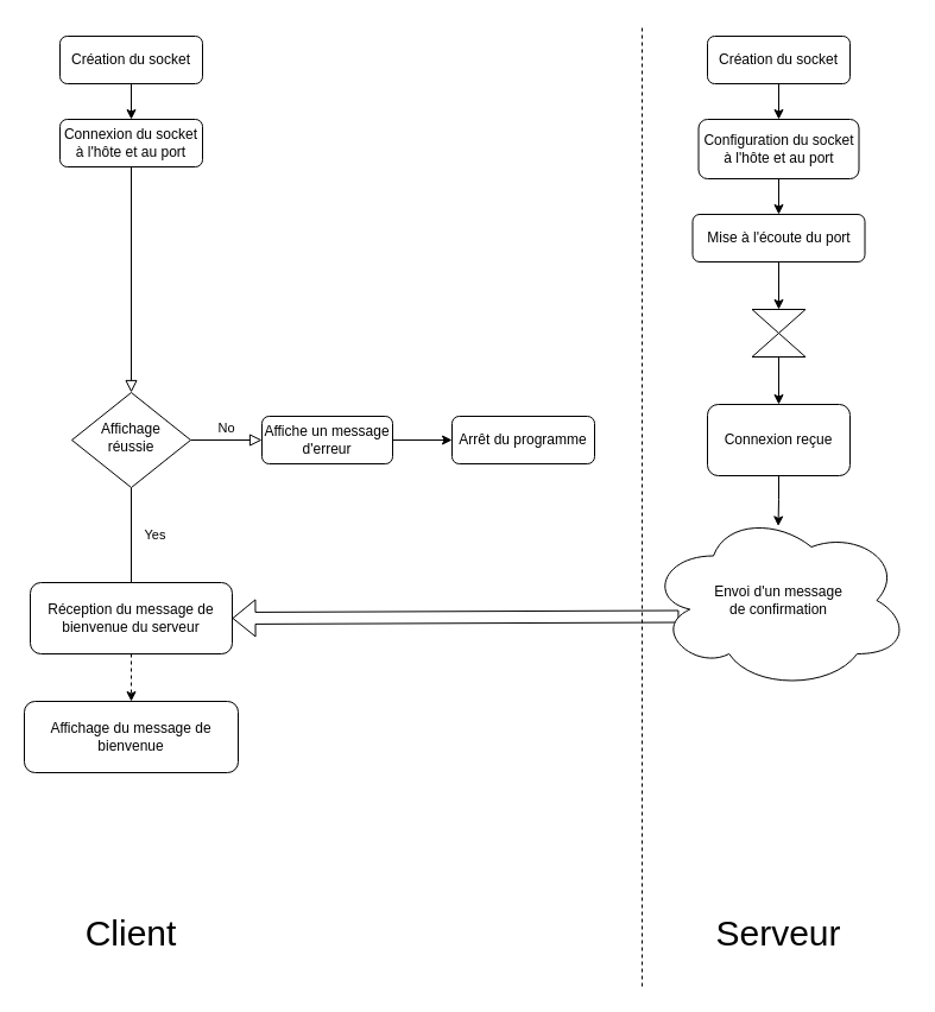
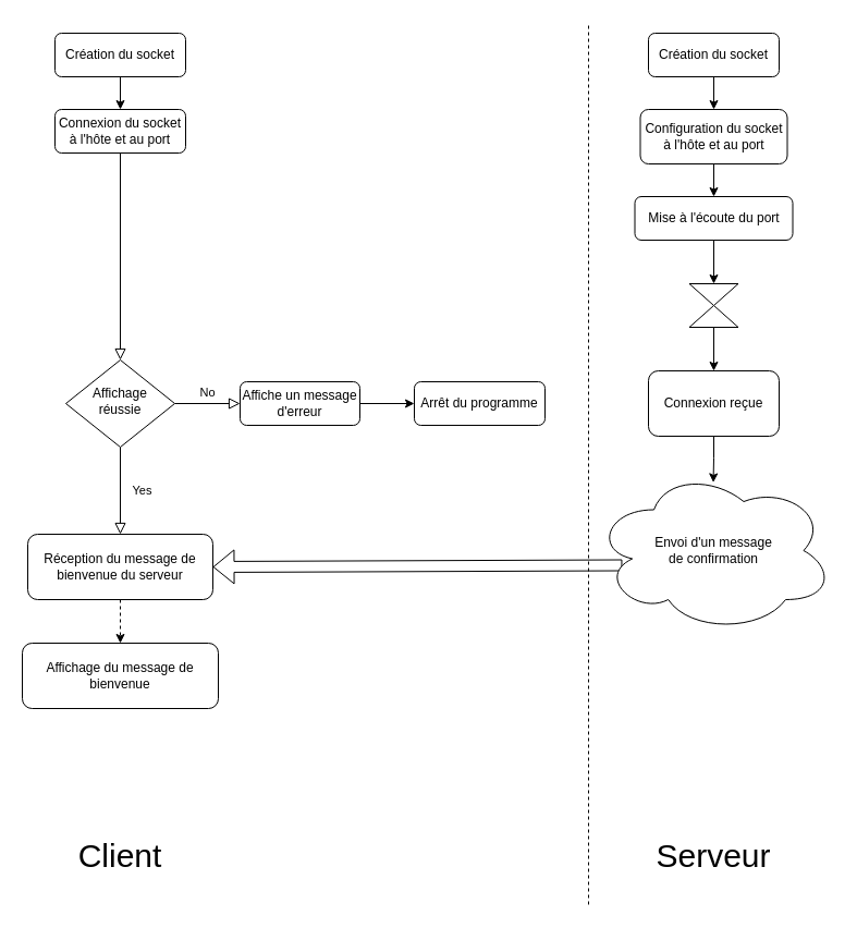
  <mxCell id="0" />
  <mxCell id="1" parent="0" />
  <mxCell id="2" value="" style="rounded=0;html=1;jettySize=auto;orthogonalLoop=1;fontSize=11;endArrow=block;endFill=0;endSize=8;strokeWidth=1;shadow=0;labelBackgroundColor=none;edgeStyle=orthogonalEdgeStyle;" parent="1" source="3" target="6" edge="1"><mxGeometry relative="1" as="geometry" /></mxCell>
  <mxCell id="3" value="Connexion du socket à l'hôte et au port" style="rounded=1;whiteSpace=wrap;html=1;fontSize=12;glass=0;strokeWidth=1;shadow=0;" parent="1" vertex="1"><mxGeometry x="50" y="100" width="120" height="40" as="geometry" /></mxCell>
- <mxCell id="4" value="Yes" style="rounded=0;html=1;jettySize=auto;orthogonalLoop=1;fontSize=11;endArrow=none;endFill=0;endSize=8;strokeWidth=1;shadow=0;labelBackgroundColor=none;edgeStyle=orthogonalEdgeStyle;entryX=0.5;entryY=0;entryDx=0;entryDy=0;" parent="1" source="6" target="13" edge="1"><mxGeometry y="20" relative="1" as="geometry"><mxPoint as="offset" /><mxPoint x="110" y="330" as="sourcePoint" /><mxPoint x="110" y="370" as="targetPoint" /></mxGeometry></mxCell>
+ <mxCell id="4" value="Yes" style="rounded=0;html=1;jettySize=auto;orthogonalLoop=1;fontSize=11;endArrow=block;endFill=0;endSize=8;strokeWidth=1;shadow=0;labelBackgroundColor=none;edgeStyle=orthogonalEdgeStyle;entryX=0.5;entryY=0;entryDx=0;entryDy=0;" parent="1" source="6" target="13" edge="1"><mxGeometry y="20" relative="1" as="geometry"><mxPoint as="offset" /><mxPoint x="110" y="330" as="sourcePoint" /><mxPoint x="110" y="370" as="targetPoint" /></mxGeometry></mxCell>
  <mxCell id="5" value="No" style="edgeStyle=orthogonalEdgeStyle;rounded=0;html=1;jettySize=auto;orthogonalLoop=1;fontSize=11;endArrow=block;endFill=0;endSize=8;strokeWidth=1;shadow=0;labelBackgroundColor=none;exitX=1;exitY=0.5;exitDx=0;exitDy=0;" parent="1" source="6" target="8" edge="1"><mxGeometry y="10" relative="1" as="geometry"><mxPoint as="offset" /><mxPoint x="160" y="370" as="sourcePoint" /></mxGeometry></mxCell>
  <mxCell id="6" value="Affichage réussie" style="rhombus;whiteSpace=wrap;html=1;shadow=0;fontFamily=Helvetica;fontSize=12;align=center;strokeWidth=1;spacing=6;spacingTop=-4;" parent="1" vertex="1"><mxGeometry x="60" y="330" width="100" height="80" as="geometry" /></mxCell>
  <mxCell id="7" value="" style="edgeStyle=orthogonalEdgeStyle;rounded=0;orthogonalLoop=1;jettySize=auto;html=1;" edge="1" parent="1" source="8" target="11"><mxGeometry relative="1" as="geometry" /></mxCell>
  <mxCell id="8" value="Affiche un message d'erreur" style="rounded=1;whiteSpace=wrap;html=1;fontSize=12;glass=0;strokeWidth=1;shadow=0;" parent="1" vertex="1"><mxGeometry x="220" y="350" width="110" height="40" as="geometry" /></mxCell>
  <mxCell id="9" value="" style="edgeStyle=orthogonalEdgeStyle;rounded=0;orthogonalLoop=1;jettySize=auto;html=1;" edge="1" parent="1" source="10" target="3"><mxGeometry relative="1" as="geometry" /></mxCell>
  <mxCell id="10" value="Création du socket" style="rounded=1;whiteSpace=wrap;html=1;fontSize=12;glass=0;strokeWidth=1;shadow=0;" vertex="1" parent="1"><mxGeometry x="50" y="30" width="120" height="40" as="geometry" /></mxCell>
  <mxCell id="11" value="Arrêt du programme" style="rounded=1;whiteSpace=wrap;html=1;fontSize=12;glass=0;strokeWidth=1;shadow=0;" vertex="1" parent="1"><mxGeometry x="380" y="350" width="120" height="40" as="geometry" /></mxCell>
  <mxCell id="12" value="" style="edgeStyle=orthogonalEdgeStyle;rounded=0;orthogonalLoop=1;jettySize=auto;html=1;dashed=1;" edge="1" parent="1" source="13" target="16"><mxGeometry relative="1" as="geometry" /></mxCell>
  <mxCell id="13" value="Réception du message de bienvenue du serveur" style="rounded=1;whiteSpace=wrap;html=1;" vertex="1" parent="1"><mxGeometry x="25" y="490" width="170" height="60" as="geometry" /></mxCell>
  <mxCell id="14" value="" style="shape=flexArrow;endArrow=classic;html=1;rounded=0;entryX=1;entryY=0.5;entryDx=0;entryDy=0;exitX=0.118;exitY=0.59;exitDx=0;exitDy=0;exitPerimeter=0;" edge="1" parent="1" source="15" target="13"><mxGeometry width="50" height="50" relative="1" as="geometry"><mxPoint x="345" y="520" as="sourcePoint" /><mxPoint x="315" y="420" as="targetPoint" /><Array as="points" /></mxGeometry></mxCell>
  <mxCell id="15" value="&lt;div&gt;Envoi d'un message &lt;br&gt;&lt;/div&gt;&lt;div&gt;de confirmation&lt;/div&gt;" style="ellipse;shape=cloud;whiteSpace=wrap;html=1;" vertex="1" parent="1"><mxGeometry x="545" y="430" width="220" height="150" as="geometry" /></mxCell>
  <mxCell id="16" value="Affichage du message de bienvenue" style="rounded=1;whiteSpace=wrap;html=1;" vertex="1" parent="1"><mxGeometry x="20" y="590" width="180" height="60" as="geometry" /></mxCell>
  <mxCell id="17" style="edgeStyle=orthogonalEdgeStyle;rounded=0;orthogonalLoop=1;jettySize=auto;html=1;" edge="1" parent="1" source="18" target="20"><mxGeometry relative="1" as="geometry" /></mxCell>
  <mxCell id="18" value="Création du socket" style="rounded=1;whiteSpace=wrap;html=1;fontSize=12;glass=0;strokeWidth=1;shadow=0;" vertex="1" parent="1"><mxGeometry x="595" y="30" width="120" height="40" as="geometry" /></mxCell>
  <mxCell id="19" style="edgeStyle=orthogonalEdgeStyle;rounded=0;orthogonalLoop=1;jettySize=auto;html=1;entryX=0.5;entryY=0;entryDx=0;entryDy=0;" edge="1" parent="1" source="20" target="22"><mxGeometry relative="1" as="geometry" /></mxCell>
  <mxCell id="20" value="Configuration du socket à l'hôte et au port" style="rounded=1;whiteSpace=wrap;html=1;fontSize=12;glass=0;strokeWidth=1;shadow=0;" vertex="1" parent="1"><mxGeometry x="587.5" y="100" width="135" height="50" as="geometry" /></mxCell>
  <mxCell id="21" style="edgeStyle=orthogonalEdgeStyle;rounded=0;orthogonalLoop=1;jettySize=auto;html=1;entryX=0.5;entryY=0;entryDx=0;entryDy=0;" edge="1" parent="1" source="22" target="24"><mxGeometry relative="1" as="geometry" /></mxCell>
  <mxCell id="22" value="Mise à l'écoute du port" style="rounded=1;whiteSpace=wrap;html=1;fontSize=12;glass=0;strokeWidth=1;shadow=0;" vertex="1" parent="1"><mxGeometry x="582.5" y="180" width="145" height="40" as="geometry" /></mxCell>
  <mxCell id="23" style="edgeStyle=orthogonalEdgeStyle;rounded=0;orthogonalLoop=1;jettySize=auto;html=1;entryX=0.5;entryY=0;entryDx=0;entryDy=0;" edge="1" parent="1" source="24" target="26"><mxGeometry relative="1" as="geometry" /></mxCell>
  <mxCell id="24" value="&lt;span style=&quot;white-space: pre;&quot;&gt;&#09;&lt;/span&gt;" style="shape=collate;whiteSpace=wrap;html=1;" vertex="1" parent="1"><mxGeometry x="632.5" y="260" width="45" height="40" as="geometry" /></mxCell>
  <mxCell id="25" style="edgeStyle=orthogonalEdgeStyle;rounded=0;orthogonalLoop=1;jettySize=auto;html=1;entryX=0.498;entryY=0.083;entryDx=0;entryDy=0;entryPerimeter=0;" edge="1" parent="1" source="26" target="15"><mxGeometry relative="1" as="geometry" /></mxCell>
  <mxCell id="26" value="Connexion reçue" style="rounded=1;whiteSpace=wrap;html=1;" vertex="1" parent="1"><mxGeometry x="595" y="340" width="120" height="60" as="geometry" /></mxCell>
  <mxCell id="27" value="" style="endArrow=none;dashed=1;html=1;rounded=0;" edge="1" parent="1"><mxGeometry width="50" height="50" relative="1" as="geometry"><mxPoint x="540" y="830" as="sourcePoint" /><mxPoint x="540" as="targetPoint" y="20" /></mxGeometry></mxCell>
  <mxCell id="28" value="&lt;font style=&quot;font-size: 13px;&quot;&gt;&lt;font style=&quot;font-size: 14px;&quot;&gt;&lt;font style=&quot;font-size: 15px;&quot;&gt;&lt;font style=&quot;font-size: 30px;&quot;&gt;&lt;font style=&quot;font-size: 30px;&quot;&gt;Client&lt;/font&gt;&lt;/font&gt;&lt;/font&gt;&lt;/font&gt;&lt;/font&gt;" style="text;html=1;strokeColor=none;fillColor=none;align=center;verticalAlign=middle;whiteSpace=wrap;rounded=0;" vertex="1" parent="1"><mxGeometry x="80" y="770" width="60" height="30" as="geometry" /></mxCell>
  <mxCell id="29" value="&lt;font style=&quot;font-size: 30px;&quot;&gt;&lt;font style=&quot;font-size: 30px;&quot;&gt;Serveur&lt;/font&gt;&lt;/font&gt;" style="text;html=1;strokeColor=none;fillColor=none;align=center;verticalAlign=middle;whiteSpace=wrap;rounded=0;" vertex="1" parent="1"><mxGeometry x="625" y="770" width="60" height="30" as="geometry" /></mxCell>
